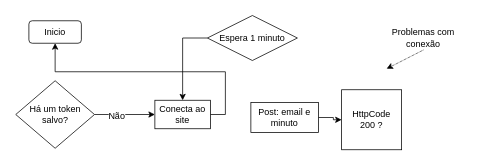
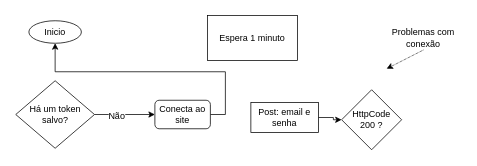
  <mxCell id="0" />
  <mxCell id="1" parent="0" />
- <mxCell id="2" value="Inicio" style="whiteSpace=wrap;html=1;rounded=1;" vertex="1" parent="1"><mxGeometry x="38" y="27" width="70" height="30" as="geometry" /></mxCell>
+ <mxCell id="2" value="Inicio" style="ellipse;whiteSpace=wrap;html=1;" vertex="1" parent="1"><mxGeometry x="38" y="27" width="70" height="30" as="geometry" /></mxCell>
  <mxCell id="3" style="edgeStyle=orthogonalEdgeStyle;rounded=0;orthogonalLoop=1;jettySize=auto;html=1;entryX=0;entryY=0.5;entryDx=0;entryDy=0;" edge="1" parent="1" source="5" target="7"><mxGeometry relative="1" as="geometry"><mxPoint x="210" y="152" as="targetPoint" /></mxGeometry></mxCell>
  <mxCell id="4" value="Não" style="text;html=1;resizable=0;points=[];align=center;verticalAlign=middle;labelBackgroundColor=#ffffff;" vertex="1" connectable="0" parent="3"><mxGeometry x="-0.285" y="-2" relative="1" as="geometry"><mxPoint as="offset" /></mxGeometry></mxCell>
  <mxCell id="5" value="&lt;div&gt;Há um token&lt;/div&gt;&lt;div&gt;salvo?&lt;br&gt;&lt;/div&gt;" style="rhombus;whiteSpace=wrap;html=1;" vertex="1" parent="1"><mxGeometry x="20.5" y="107" width="105" height="90" as="geometry" /></mxCell>
  <mxCell id="6" style="edgeStyle=orthogonalEdgeStyle;rounded=0;orthogonalLoop=1;jettySize=auto;html=1;exitX=1;exitY=0.5;exitDx=0;exitDy=0;" edge="1" parent="1" source="7" target="2"><mxGeometry relative="1" as="geometry"><mxPoint x="323.095" y="152.143" as="targetPoint" /></mxGeometry></mxCell>
- <mxCell id="7" value="Conecta ao site" style="rounded=0;whiteSpace=wrap;html=1;" vertex="1" parent="1"><mxGeometry x="206" y="133" width="74" height="38" as="geometry" /></mxCell>
+ <mxCell id="7" value="Conecta ao site" style="whiteSpace=wrap;html=1;rounded=1;" vertex="1" parent="1"><mxGeometry x="206" y="133" width="74" height="38" as="geometry" /></mxCell>
  <mxCell id="8" style="edgeStyle=orthogonalEdgeStyle;rounded=0;orthogonalLoop=1;jettySize=auto;html=1;" edge="1" parent="1" source="9" target="10"><mxGeometry relative="1" as="geometry" /></mxCell>
- <mxCell id="9" value="Post: email e minuto" style="rounded=0;whiteSpace=wrap;html=1;" vertex="1" parent="1"><mxGeometry x="334" y="136" width="90" height="40" as="geometry" /></mxCell>
- <mxCell id="10" value="&lt;div&gt;HttpCode&lt;/div&gt;&lt;div&gt;200 ?&lt;br&gt;&lt;/div&gt;" style="whiteSpace=wrap;html=1;rounded=0;" vertex="1" parent="1"><mxGeometry x="455" y="119" width="80" height="80" as="geometry" /></mxCell>
- <mxCell id="11" style="edgeStyle=orthogonalEdgeStyle;rounded=0;orthogonalLoop=1;jettySize=auto;html=1;entryX=0.5;entryY=0;entryDx=0;entryDy=0;exitX=0;exitY=0.5;exitDx=0;exitDy=0;" edge="1" parent="1" source="12" target="7"><mxGeometry relative="1" as="geometry" /></mxCell>
- <mxCell id="12" value="Espera 1 minuto" style="rhombus;whiteSpace=wrap;html=1;" vertex="1" parent="1"><mxGeometry x="276" y="20" width="120" height="60" as="geometry" /></mxCell>
+ <mxCell id="9" value="Post: email e senha" style="rounded=0;whiteSpace=wrap;html=1;" vertex="1" parent="1"><mxGeometry x="334" y="136" width="90" height="40" as="geometry" /></mxCell>
+ <mxCell id="10" value="&lt;div&gt;HttpCode&lt;/div&gt;&lt;div&gt;200 ?&lt;br&gt;&lt;/div&gt;" style="rhombus;whiteSpace=wrap;html=1;" vertex="1" parent="1"><mxGeometry x="455" y="119" width="80" height="80" as="geometry" /></mxCell>
+ <mxCell id="12" value="Espera 1 minuto" style="rounded=0;whiteSpace=wrap;html=1;" vertex="1" parent="1"><mxGeometry x="276" y="20" width="120" height="60" as="geometry" /></mxCell>
  <mxCell id="13" value="Problemas com conexão" style="text;html=1;strokeColor=none;fillColor=none;align=center;verticalAlign=middle;whiteSpace=wrap;rounded=0;" vertex="1" parent="1"><mxGeometry x="514" y="33" width="100" height="33" as="geometry" /></mxCell>
  <mxCell id="14" value="" style="endArrow=classic;html=1;exitX=0.5;exitY=1;exitDx=0;exitDy=0;dashed=1;dashPattern=1 1;" edge="1" parent="1" source="13"><mxGeometry width="50" height="50" relative="1" as="geometry"><mxPoint x="208" y="252" as="sourcePoint" /><mxPoint x="515" y="91" as="targetPoint" /></mxGeometry></mxCell>
